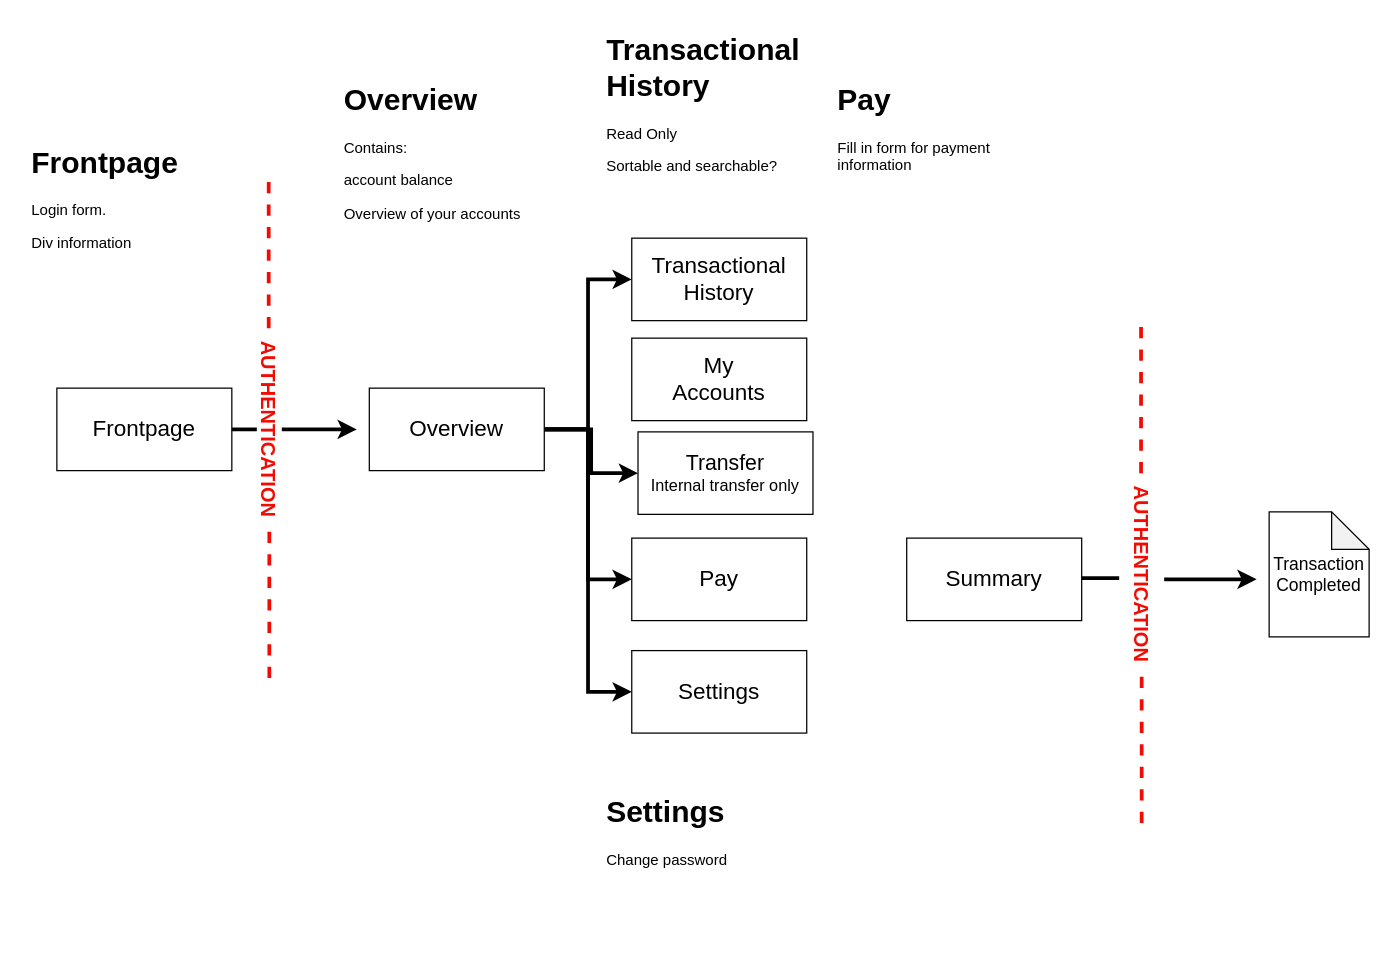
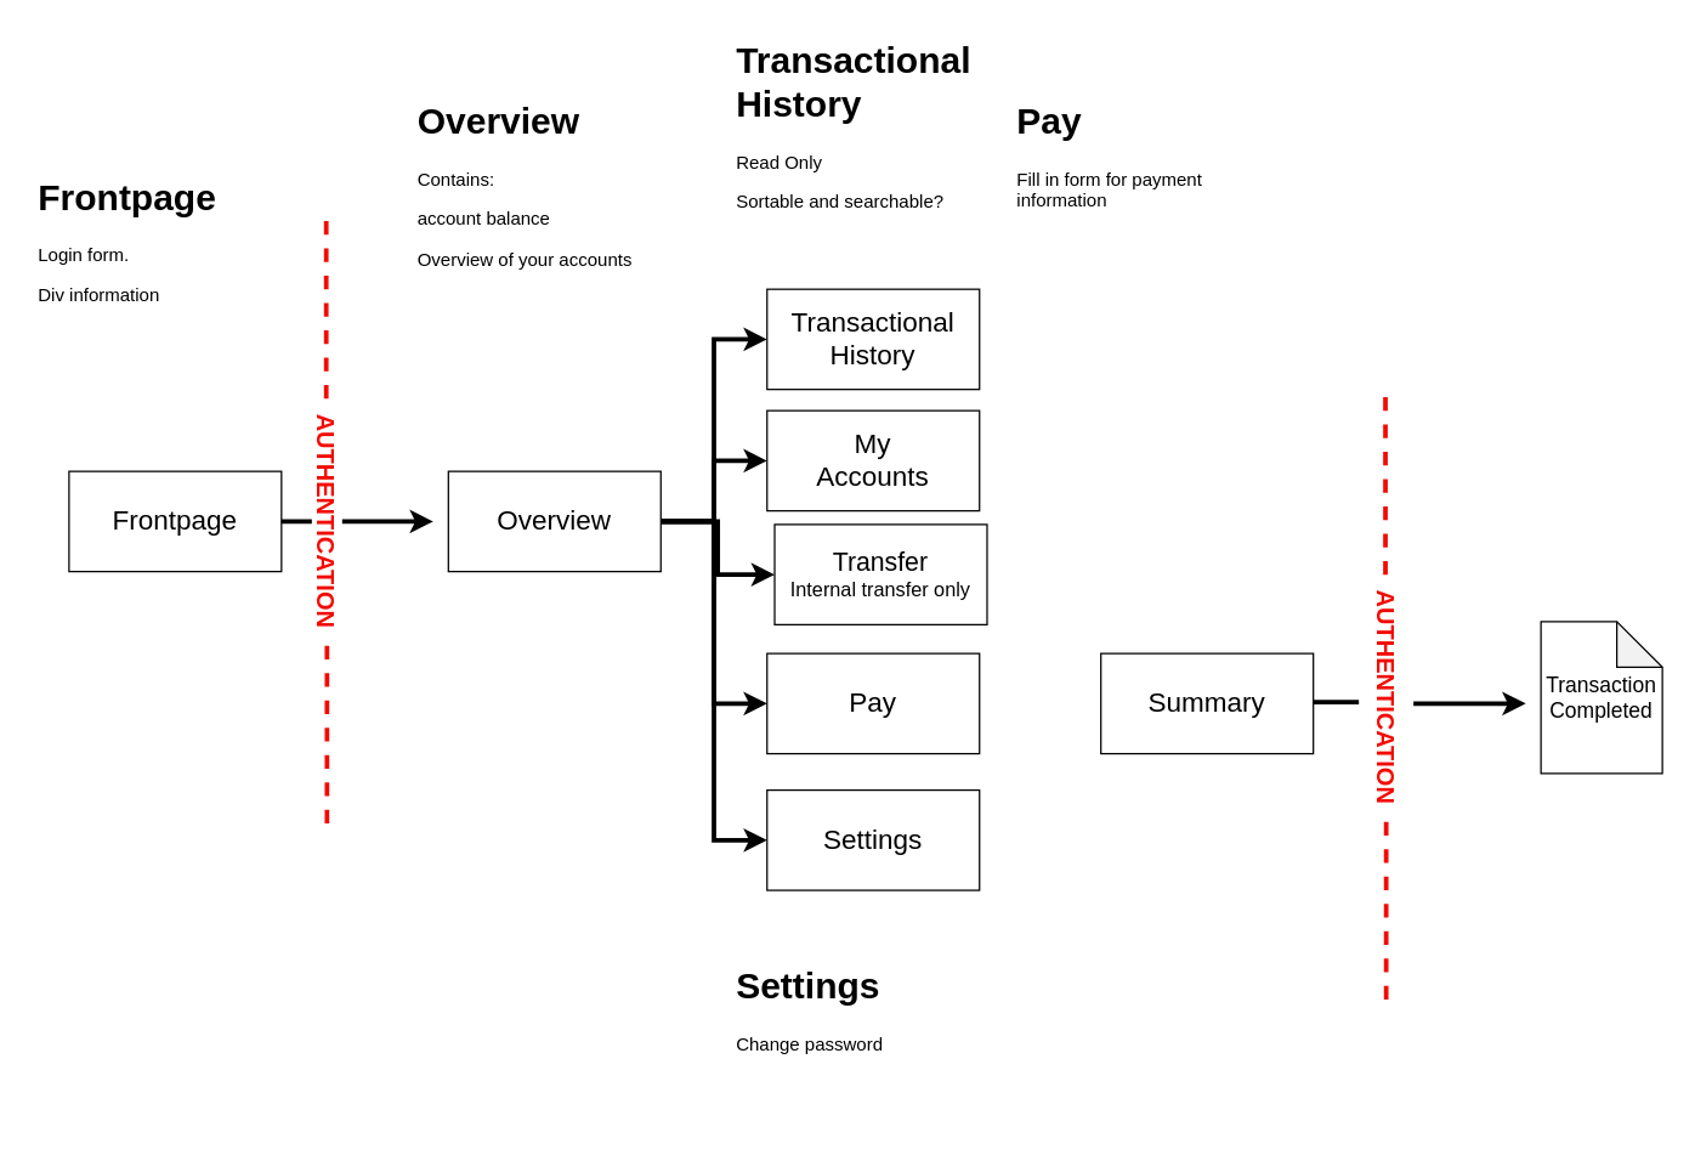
  <mxCell id="0" />
  <mxCell id="1" parent="0" />
  <mxCell id="2" value="&lt;font style=&quot;font-size: 16px&quot; color=&quot;#f20b03&quot;&gt;&lt;b&gt;AUTHENTICATION&lt;/b&gt;&lt;/font&gt;" style="rounded=1;whiteSpace=wrap;html=1;rotation=90;fillColor=none;strokeColor=none;" parent="1" vertex="1"><mxGeometry x="147" y="313" width="136" height="60" as="geometry" /></mxCell>
  <mxCell id="3" value="" style="endArrow=classic;html=1;strokeColor=#000000;strokeWidth=3;" parent="1" edge="1"><mxGeometry width="50" height="50" relative="1" as="geometry"><mxPoint x="225" y="343" as="sourcePoint" /><mxPoint x="285" y="343" as="targetPoint" /></mxGeometry></mxCell>
  <mxCell id="4" value="&lt;font style=&quot;font-size: 18px&quot;&gt;Frontpage&lt;/font&gt;" style="rounded=0;whiteSpace=wrap;html=1;" parent="1" vertex="1"><mxGeometry x="45" y="310" width="140" height="66" as="geometry" /></mxCell>
  <mxCell id="5" value="" style="endArrow=none;html=1;strokeColor=#000000;strokeWidth=3;" parent="1" edge="1"><mxGeometry width="50" height="50" relative="1" as="geometry"><mxPoint x="185" y="343" as="sourcePoint" /><mxPoint x="205" y="343" as="targetPoint" /></mxGeometry></mxCell>
  <mxCell id="6" value="" style="endArrow=none;dashed=1;html=1;strokeWidth=3;fillColor=#f8cecc;strokeColor=#F20B03;" parent="1" edge="1"><mxGeometry width="50" height="50" relative="1" as="geometry"><mxPoint x="215" y="542" as="sourcePoint" /><mxPoint x="215" y="420" as="targetPoint" /></mxGeometry></mxCell>
  <mxCell id="7" value="" style="endArrow=none;dashed=1;html=1;strokeWidth=3;fillColor=#f8cecc;strokeColor=#F20B03;" parent="1" edge="1"><mxGeometry width="50" height="50" relative="1" as="geometry"><mxPoint x="214.5" y="262" as="sourcePoint" /><mxPoint x="214.5" y="140" as="targetPoint" /></mxGeometry></mxCell>
+ <mxCell id="8" style="edgeStyle=orthogonalEdgeStyle;rounded=0;orthogonalLoop=1;jettySize=auto;html=1;exitX=1;exitY=0.5;exitDx=0;exitDy=0;entryX=0;entryY=0.5;entryDx=0;entryDy=0;strokeColor=#000000;strokeWidth=3;" parent="1" source="13" target="14" edge="1"><mxGeometry relative="1" as="geometry" /></mxCell>
  <mxCell id="9" style="edgeStyle=orthogonalEdgeStyle;rounded=0;orthogonalLoop=1;jettySize=auto;html=1;entryX=0;entryY=0.5;entryDx=0;entryDy=0;strokeColor=#000000;strokeWidth=3;" parent="1" source="13" target="16" edge="1"><mxGeometry relative="1" as="geometry" /></mxCell>
  <mxCell id="10" style="edgeStyle=orthogonalEdgeStyle;rounded=0;orthogonalLoop=1;jettySize=auto;html=1;entryX=0;entryY=0.5;entryDx=0;entryDy=0;strokeColor=#000000;strokeWidth=3;" parent="1" source="13" target="17" edge="1"><mxGeometry relative="1" as="geometry" /></mxCell>
  <mxCell id="11" style="edgeStyle=orthogonalEdgeStyle;rounded=0;orthogonalLoop=1;jettySize=auto;html=1;entryX=0;entryY=0.5;entryDx=0;entryDy=0;strokeColor=#000000;strokeWidth=3;" parent="1" source="13" target="15" edge="1"><mxGeometry relative="1" as="geometry" /></mxCell>
  <mxCell id="12" style="edgeStyle=orthogonalEdgeStyle;rounded=0;orthogonalLoop=1;jettySize=auto;html=1;entryX=0;entryY=0.5;entryDx=0;entryDy=0;strokeColor=#000000;strokeWidth=3;" parent="1" source="13" target="29" edge="1"><mxGeometry relative="1" as="geometry" /></mxCell>
  <mxCell id="13" value="&lt;font style=&quot;font-size: 18px&quot;&gt;Overview&lt;br&gt;&lt;/font&gt;" style="rounded=0;whiteSpace=wrap;html=1;" parent="1" vertex="1"><mxGeometry x="295" y="310" width="140" height="66" as="geometry" /></mxCell>
  <mxCell id="14" value="&lt;font style=&quot;font-size: 18px&quot;&gt;My&lt;br&gt;Accounts&lt;br&gt;&lt;/font&gt;" style="rounded=0;whiteSpace=wrap;html=1;" parent="1" vertex="1"><mxGeometry x="505" y="270" width="140" height="66" as="geometry" /></mxCell>
  <mxCell id="15" value="&lt;font style=&quot;font-size: 18px&quot;&gt;Transactional&lt;br&gt;History&lt;br&gt;&lt;/font&gt;" style="rounded=0;whiteSpace=wrap;html=1;" parent="1" vertex="1"><mxGeometry x="505" y="190" width="140" height="66" as="geometry" /></mxCell>
  <mxCell id="16" value="&lt;font&gt;&lt;font style=&quot;font-size: 17px&quot;&gt;Transfer&lt;/font&gt;&lt;br&gt;&lt;span style=&quot;font-size: 13px&quot;&gt;Internal transfer only&lt;/span&gt;&lt;br&gt;&lt;/font&gt;" style="rounded=0;whiteSpace=wrap;html=1;" parent="1" vertex="1"><mxGeometry x="510" y="345" width="140" height="66" as="geometry" /></mxCell>
  <mxCell id="17" value="&lt;font style=&quot;font-size: 18px&quot;&gt;Pay&lt;br&gt;&lt;/font&gt;" style="rounded=0;whiteSpace=wrap;html=1;" parent="1" vertex="1"><mxGeometry x="505" y="430" width="140" height="66" as="geometry" /></mxCell>
  <mxCell id="18" value="&lt;font style=&quot;font-size: 18px&quot;&gt;Summary&lt;br&gt;&lt;/font&gt;" style="rounded=0;whiteSpace=wrap;html=1;" parent="1" vertex="1"><mxGeometry x="725" y="430" width="140" height="66" as="geometry" /></mxCell>
  <mxCell id="19" value="&lt;font style=&quot;font-size: 16px&quot; color=&quot;#f20b03&quot;&gt;&lt;b&gt;AUTHENTICATION&lt;/b&gt;&lt;/font&gt;" style="rounded=1;whiteSpace=wrap;html=1;rotation=90;fillColor=none;strokeColor=none;" parent="1" vertex="1"><mxGeometry x="845" y="429" width="136" height="60" as="geometry" /></mxCell>
  <mxCell id="20" value="" style="endArrow=none;dashed=1;html=1;strokeWidth=3;fillColor=#f8cecc;strokeColor=#F20B03;" parent="1" edge="1"><mxGeometry width="50" height="50" relative="1" as="geometry"><mxPoint x="913" y="658" as="sourcePoint" /><mxPoint x="913" y="536" as="targetPoint" /></mxGeometry></mxCell>
  <mxCell id="21" value="" style="endArrow=none;dashed=1;html=1;strokeWidth=3;fillColor=#f8cecc;strokeColor=#F20B03;" parent="1" edge="1"><mxGeometry width="50" height="50" relative="1" as="geometry"><mxPoint x="912.5" y="378" as="sourcePoint" /><mxPoint x="912.5" y="256" as="targetPoint" /></mxGeometry></mxCell>
  <mxCell id="22" value="" style="endArrow=classic;html=1;strokeColor=#000000;strokeWidth=3;" parent="1" edge="1"><mxGeometry width="50" height="50" relative="1" as="geometry"><mxPoint x="931" y="463" as="sourcePoint" /><mxPoint x="1005" y="463" as="targetPoint" /></mxGeometry></mxCell>
  <mxCell id="23" value="" style="endArrow=none;html=1;strokeColor=#000000;strokeWidth=3;" parent="1" edge="1"><mxGeometry width="50" height="50" relative="1" as="geometry"><mxPoint x="865" y="462" as="sourcePoint" /><mxPoint x="895" y="462" as="targetPoint" /></mxGeometry></mxCell>
  <mxCell id="24" value="&lt;font style=&quot;font-size: 14px&quot;&gt;Transaction&lt;br&gt;Completed&lt;/font&gt;" style="shape=note;whiteSpace=wrap;html=1;backgroundOutline=1;darkOpacity=0.05;fillColor=none;" parent="1" vertex="1"><mxGeometry x="1015" y="409" width="80" height="100" as="geometry" /></mxCell>
  <mxCell id="25" value="&lt;h1&gt;Overview&lt;/h1&gt;&lt;p&gt;Contains:&amp;nbsp;&lt;/p&gt;&lt;p&gt;account balance&lt;/p&gt;&lt;p&gt;Overview of your accounts&lt;/p&gt;" style="text;html=1;strokeColor=none;fillColor=none;spacing=5;spacingTop=-20;whiteSpace=wrap;overflow=hidden;rounded=0;" parent="1" vertex="1"><mxGeometry x="270" y="60" width="190" height="120" as="geometry" /></mxCell>
  <mxCell id="26" value="&lt;h1&gt;Frontpage&lt;/h1&gt;&lt;p&gt;Login form.&lt;/p&gt;&lt;p&gt;Div information&lt;/p&gt;&lt;p&gt;&lt;br&gt;&lt;/p&gt;" style="text;html=1;strokeColor=none;fillColor=none;spacing=5;spacingTop=-20;whiteSpace=wrap;overflow=hidden;rounded=0;" parent="1" vertex="1"><mxGeometry x="20" y="110" width="190" height="120" as="geometry" /></mxCell>
  <mxCell id="27" value="&lt;h1&gt;Transactional&lt;br&gt;History&lt;/h1&gt;&lt;p&gt;Read Only&lt;/p&gt;&lt;p&gt;Sortable and searchable?&lt;/p&gt;" style="text;html=1;strokeColor=none;fillColor=none;spacing=5;spacingTop=-20;whiteSpace=wrap;overflow=hidden;rounded=0;" parent="1" vertex="1"><mxGeometry x="480" y="20" width="190" height="120" as="geometry" /></mxCell>
  <mxCell id="28" value="&lt;h1&gt;Pay&lt;/h1&gt;&lt;p&gt;Fill in form for payment information&lt;/p&gt;" style="text;html=1;strokeColor=none;fillColor=none;spacing=5;spacingTop=-20;whiteSpace=wrap;overflow=hidden;rounded=0;" parent="1" vertex="1"><mxGeometry x="665" y="60" width="190" height="120" as="geometry" /></mxCell>
  <mxCell id="29" value="&lt;font style=&quot;font-size: 18px&quot;&gt;Settings&lt;br&gt;&lt;/font&gt;" style="rounded=0;whiteSpace=wrap;html=1;" parent="1" vertex="1"><mxGeometry x="505" y="520" width="140" height="66" as="geometry" /></mxCell>
  <mxCell id="30" value="&lt;h1&gt;Settings&lt;/h1&gt;&lt;p&gt;Change password&lt;/p&gt;&lt;p&gt;&lt;br&gt;&lt;/p&gt;" style="text;html=1;strokeColor=none;fillColor=none;spacing=5;spacingTop=-20;whiteSpace=wrap;overflow=hidden;rounded=0;" parent="1" vertex="1"><mxGeometry x="480" y="629.882" width="190" height="120" as="geometry" /></mxCell>
